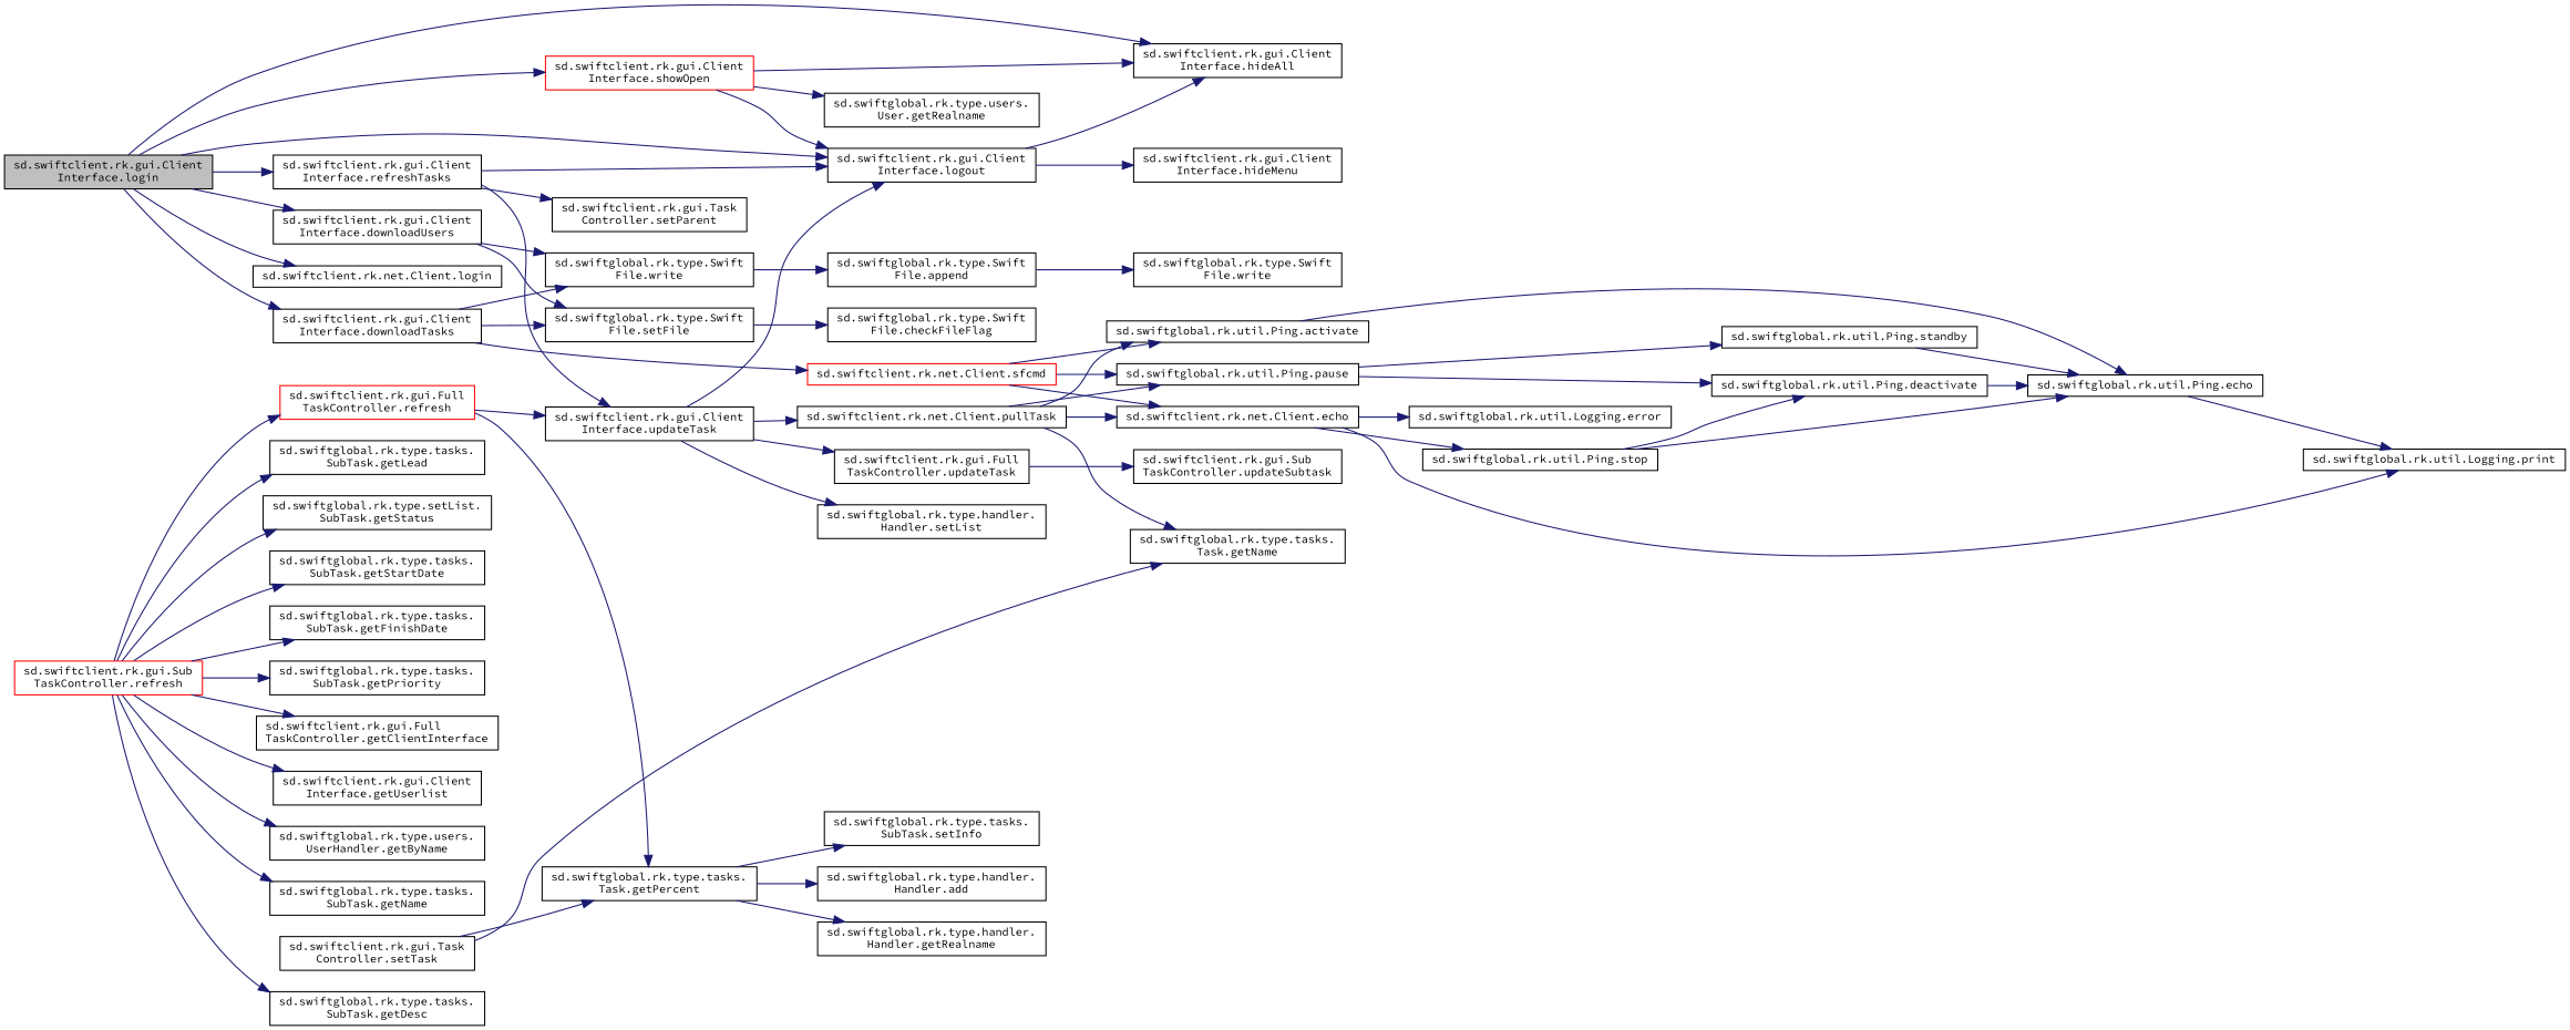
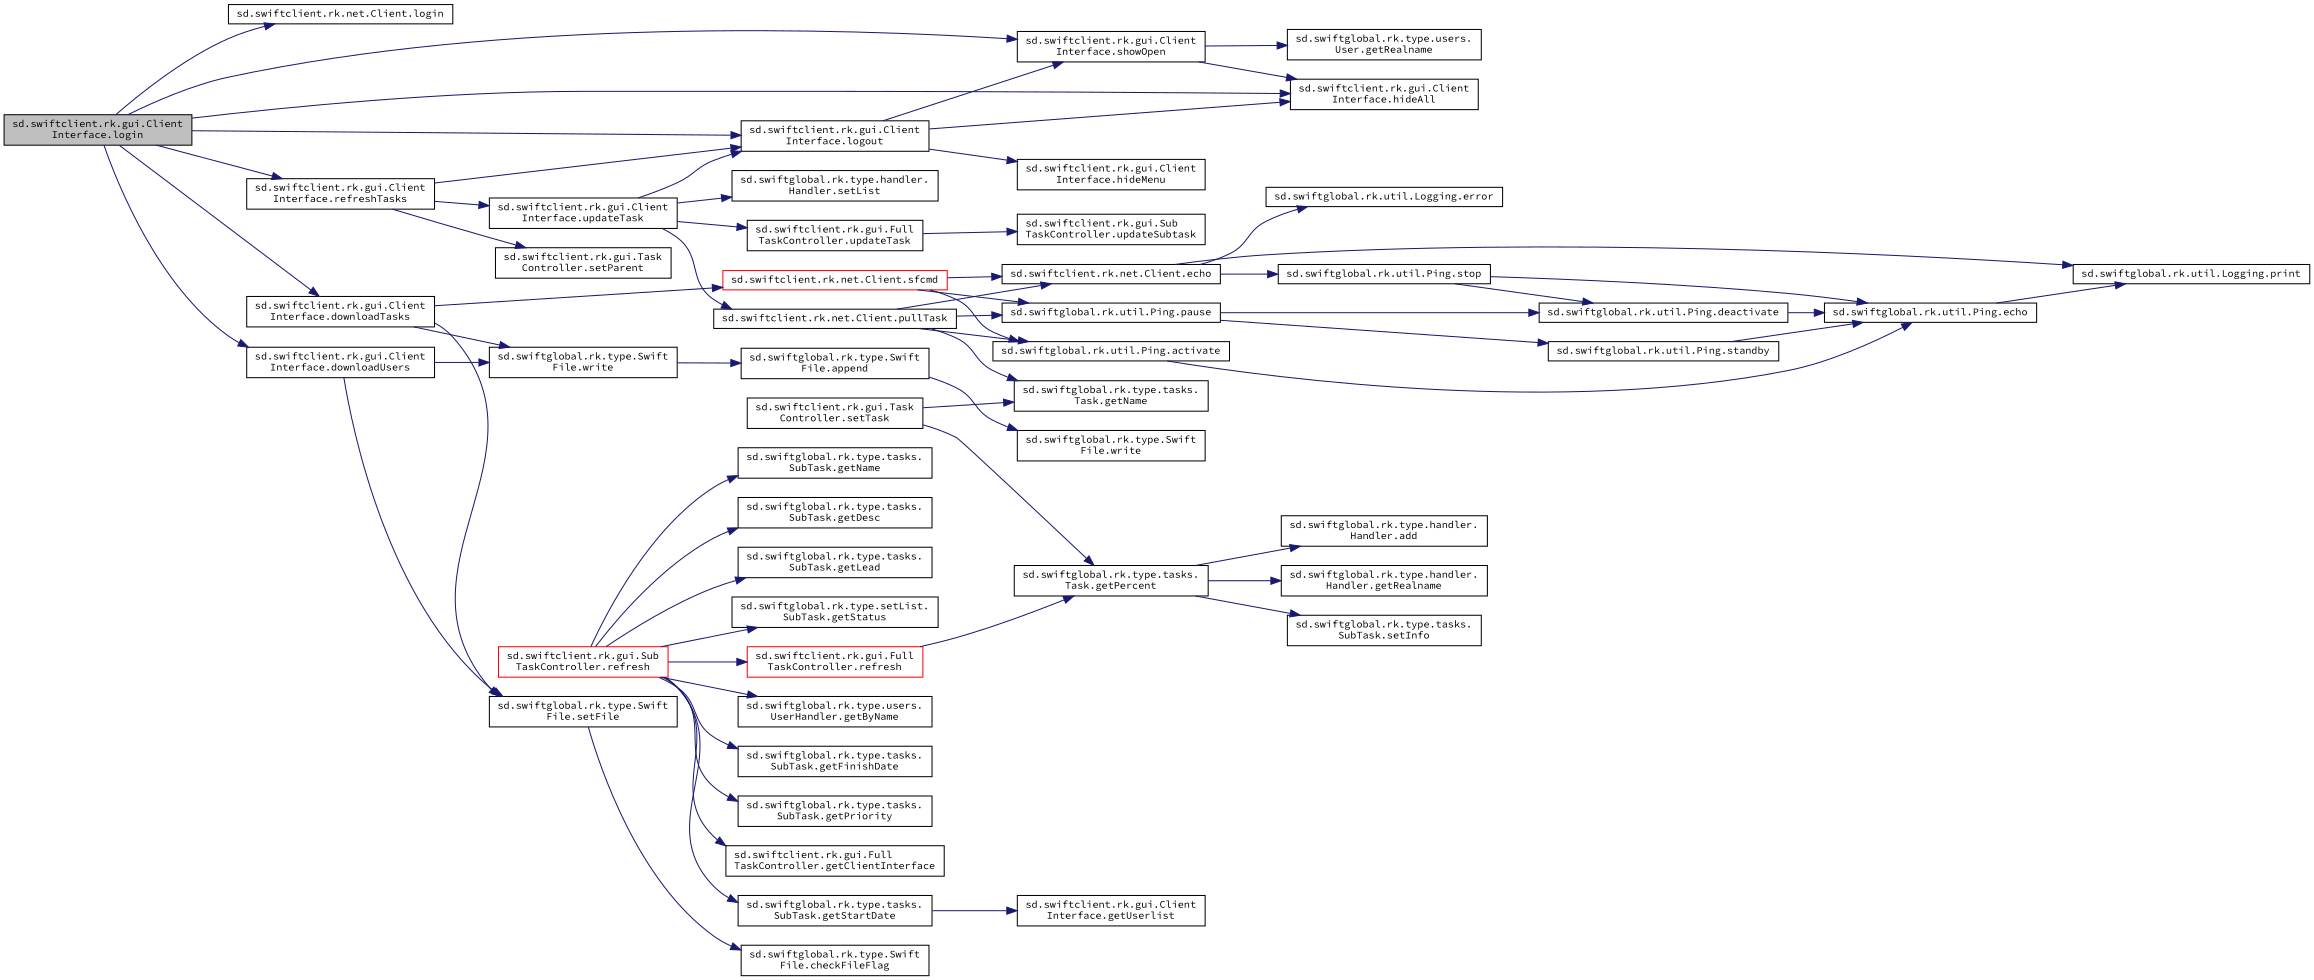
  digraph {
    fontname="Source Code Pro"
    rankdir=LR
    node [color=black fillcolor=white fontname="Source Code Pro" fontsize=10 shape=record style=filled]
    edge [color=midnightblue fontname="Source Code Pro" fontsize=10 labelfontname=Helvetica labelfontsize=10 style=solid]
    n1 [fillcolor=grey75 fontcolor=black height=0.2 label="sd.swiftclient.rk.gui.Client\lInterface.login" width=0.4]
    n2 [height=0.2 label="sd.swiftclient.rk.net.Client.login" width=0.4]
    n3 [height=0.2 label="sd.swiftclient.rk.gui.Client\lInterface.logout" width=0.4]
    n4 [height=0.2 label="sd.swiftclient.rk.gui.Client\lInterface.hideAll" width=0.4]
-   n5 [color=red height=0.2 label="sd.swiftclient.rk.gui.Client\lInterface.showOpen" width=0.4]
+   n5 [height=0.2 label="sd.swiftclient.rk.gui.Client\lInterface.showOpen" width=0.4]
    n6 [height=0.2 label="sd.swiftclient.rk.gui.Client\lInterface.downloadTasks" width=0.4]
    n7 [height=0.2 label="sd.swiftclient.rk.gui.Client\lInterface.downloadUsers" width=0.4]
    n8 [height=0.2 label="sd.swiftclient.rk.gui.Client\lInterface.refreshTasks" width=0.4]
    n9 [height=0.2 label="sd.swiftclient.rk.gui.Client\lInterface.hideMenu" width=0.4]
    n10 [height=0.2 label="sd.swiftglobal.rk.type.users.\lUser.getRealname" width=0.4]
    n11 [color=red height=0.2 label="sd.swiftclient.rk.net.Client.sfcmd" width=0.4]
    n12 [height=0.2 label="sd.swiftglobal.rk.type.Swift\lFile.setFile" width=0.4]
    n13 [height=0.2 label="sd.swiftglobal.rk.type.Swift\lFile.write" width=0.4]
    n14 [height=0.2 label="sd.swiftclient.rk.gui.Client\lInterface.updateTask" width=0.4]
    n15 [height=0.2 label="sd.swiftclient.rk.gui.Task\lController.setParent" width=0.4]
    n16 [height=0.2 label="sd.swiftclient.rk.net.Client.echo" width=0.4]
    n17 [height=0.2 label="sd.swiftglobal.rk.util.Ping.pause" width=0.4]
    n18 [height=0.2 label="sd.swiftglobal.rk.util.Ping.activate" width=0.4]
    n19 [height=0.2 label="sd.swiftglobal.rk.type.Swift\lFile.checkFileFlag" width=0.4]
    n20 [height=0.2 label="sd.swiftglobal.rk.type.Swift\lFile.append" width=0.4]
    n21 [height=0.2 label="sd.swiftglobal.rk.util.Logging.print" width=0.4]
    n22 [height=0.2 label="sd.swiftglobal.rk.util.Ping.stop" width=0.4]
    n23 [height=0.2 label="sd.swiftglobal.rk.util.Logging.error" width=0.4]
    n24 [height=0.2 label="sd.swiftglobal.rk.util.Ping.deactivate" width=0.4]
    n25 [height=0.2 label="sd.swiftglobal.rk.util.Ping.standby" width=0.4]
    n26 [height=0.2 label="sd.swiftglobal.rk.util.Ping.echo" width=0.4]
    n27 [height=0.2 label="sd.swiftglobal.rk.type.Swift\lFile.write" width=0.4]
    n28 [height=0.2 label="sd.swiftclient.rk.net.Client.pullTask" width=0.4]
    n29 [height=0.2 label="sd.swiftglobal.rk.type.handler.\lHandler.setList" width=0.4]
    n30 [height=0.2 label="sd.swiftclient.rk.gui.Full\lTaskController.updateTask" width=0.4]
    n31 [height=0.2 label="sd.swiftclient.rk.gui.Task\lController.setTask" width=0.4]
    n32 [height=0.2 label="sd.swiftglobal.rk.type.tasks.\lTask.getName" width=0.4]
    n33 [height=0.2 label="sd.swiftglobal.rk.type.tasks.\lTask.getPercent" width=0.4]
    n34 [height=0.2 label="sd.swiftclient.rk.gui.Sub\lTaskController.updateSubtask" width=0.4]
    n35 [height=0.2 label="sd.swiftglobal.rk.type.tasks.\lSubTask.getName" width=0.4]
    n36 [color=red height=0.2 label="sd.swiftclient.rk.gui.Sub\lTaskController.refresh" width=0.4]
    n37 [color=red height=0.2 label="sd.swiftclient.rk.gui.Full\lTaskController.refresh" width=0.4]
    n38 [height=0.2 label="sd.swiftglobal.rk.type.tasks.\lSubTask.getDesc" width=0.4]
    n39 [height=0.2 label="sd.swiftglobal.rk.type.tasks.\lSubTask.getLead" width=0.4]
    n40 [height=0.2 label="sd.swiftglobal.rk.type.setList.\lSubTask.getStatus" width=0.4]
    n41 [height=0.2 label="sd.swiftglobal.rk.type.tasks.\lSubTask.getStartDate" width=0.4]
    n42 [height=0.2 label="sd.swiftglobal.rk.type.tasks.\lSubTask.getFinishDate" width=0.4]
    n43 [height=0.2 label="sd.swiftglobal.rk.type.tasks.\lSubTask.getPriority" width=0.4]
    n44 [height=0.2 label="sd.swiftclient.rk.gui.Full\lTaskController.getClientInterface" width=0.4]
    n45 [height=0.2 label="sd.swiftclient.rk.gui.Client\lInterface.getUserlist" width=0.4]
    n46 [height=0.2 label="sd.swiftglobal.rk.type.users.\lUserHandler.getByName" width=0.4]
    n47 [height=0.2 label="sd.swiftglobal.rk.type.handler.\lHandler.getRealname" width=0.4]
    n48 [height=0.2 label="sd.swiftglobal.rk.type.tasks.\lSubTask.setInfo" width=0.4]
    n49 [height=0.2 label="sd.swiftglobal.rk.type.handler.\lHandler.add" width=0.4]
    n1 -> n2
    n1 -> n3
    n1 -> n4
    n1 -> n5
    n1 -> n6
    n1 -> n7
    n1 -> n8
    n3 -> n4
-   n5 -> n3
+   n3 -> n5
    n3 -> n9
    n5 -> n4
    n5 -> n10
    n6 -> n11
    n6 -> n12
    n6 -> n13
    n7 -> n12
    n7 -> n13
    n8 -> n3
    n8 -> n14
    n8 -> n15
    n11 -> n16
    n11 -> n17
    n11 -> n18
    n12 -> n19
    n13 -> n20
    n14 -> n3
    n14 -> n28
    n14 -> n29
    n14 -> n30
    n16 -> n21
    n16 -> n22
    n16 -> n23
    n17 -> n24
    n17 -> n25
    n18 -> n26
    n20 -> n27
    n22 -> n24
    n22 -> n26
    n24 -> n26
    n25 -> n26
    n26 -> n21
    n28 -> n16
    n28 -> n17
    n28 -> n18
    n28 -> n32
    n30 -> n34
    n31 -> n32
    n31 -> n33
    n33 -> n47
    n33 -> n48
    n33 -> n49
    n36 -> n35
    n36 -> n37
    n36 -> n38
    n36 -> n39
    n36 -> n40
    n36 -> n41
    n36 -> n42
    n36 -> n43
    n36 -> n44
-   n36 -> n45
+   n41 -> n45
    n36 -> n46
-   n37 -> n14
    n37 -> n33
  }
